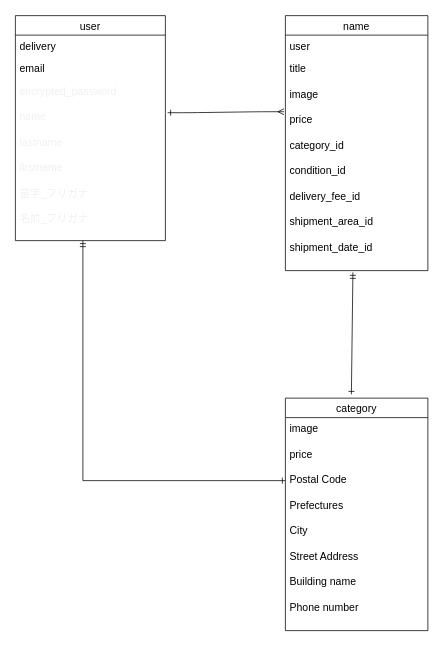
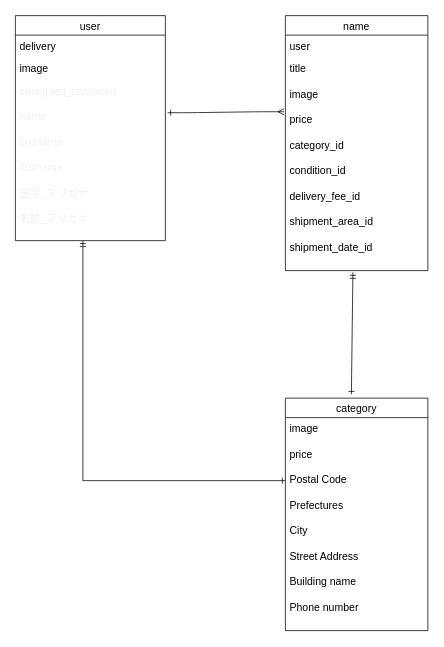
  <mxCell id="0" />
  <mxCell id="1" parent="0" />
  <mxCell id="2" value="category" style="swimlane;fontStyle=0;childLayout=stackLayout;horizontal=1;startSize=26;horizontalStack=0;resizeParent=1;resizeParentMax=0;resizeLast=0;collapsible=1;marginBottom=0;align=center;fontSize=14;" parent="1" vertex="1"><mxGeometry x="380" y="530" width="190" height="310" as="geometry" /></mxCell>
  <mxCell id="3" value="image&#10;&#10;price&#10;&#10;Postal Code &#10;&#10;Prefectures&#10;&#10;City &#10;&#10;Street Address &#10;&#10;Building name &#10;&#10;Phone number" style="text;strokeColor=none;fillColor=none;spacingLeft=4;spacingRight=4;overflow=hidden;rotatable=0;points=[[0,0.5],[1,0.5]];portConstraint=eastwest;fontSize=14;" parent="2" vertex="1"><mxGeometry y="26" width="190" height="284" as="geometry" /></mxCell>
  <mxCell id="4" value="name" style="swimlane;fontStyle=0;childLayout=stackLayout;horizontal=1;startSize=26;horizontalStack=0;resizeParent=1;resizeParentMax=0;resizeLast=0;collapsible=1;marginBottom=0;align=center;fontSize=14;" parent="1" vertex="1"><mxGeometry x="380" y="20" width="190" height="340" as="geometry" /></mxCell>
  <mxCell id="5" value="user" style="text;strokeColor=none;fillColor=none;spacingLeft=4;spacingRight=4;overflow=hidden;rotatable=0;points=[[0,0.5],[1,0.5]];portConstraint=eastwest;fontSize=14;" parent="4" vertex="1"><mxGeometry y="26" width="190" height="30" as="geometry" /></mxCell>
  <mxCell id="6" value="title&#10;&#10;image&#10;&#10;price&#10;&#10;category_id&#10;&#10;condition_id&#10;&#10;delivery_fee_id&#10;&#10;shipment_area_id&#10;&#10;shipment_date_id" style="text;strokeColor=none;fillColor=none;spacingLeft=4;spacingRight=4;overflow=hidden;rotatable=0;points=[[0,0.5],[1,0.5]];portConstraint=eastwest;fontSize=14;" parent="4" vertex="1"><mxGeometry y="56" width="190" height="284" as="geometry" /></mxCell>
  <mxCell id="7" value="user" style="swimlane;fontStyle=0;childLayout=stackLayout;horizontal=1;startSize=26;horizontalStack=0;resizeParent=1;resizeParentMax=0;resizeLast=0;collapsible=1;marginBottom=0;align=center;fontSize=14;" parent="1" vertex="1"><mxGeometry x="20" y="20" width="200" height="300" as="geometry"><mxRectangle x="160" y="80" width="60" height="26" as="alternateBounds" /></mxGeometry></mxCell>
  <mxCell id="8" value="delivery&#10;" style="text;strokeColor=none;fillColor=none;spacingLeft=4;spacingRight=4;overflow=hidden;rotatable=0;points=[[0,0.5],[1,0.5]];portConstraint=eastwest;fontSize=14;" parent="7" vertex="1"><mxGeometry y="26" width="200" height="30" as="geometry" /></mxCell>
- <mxCell id="9" value="email" style="text;strokeColor=none;fillColor=none;spacingLeft=4;spacingRight=4;overflow=hidden;rotatable=0;points=[[0,0.5],[1,0.5]];portConstraint=eastwest;fontSize=14;" parent="7" vertex="1"><mxGeometry y="56" width="200" height="30" as="geometry" /></mxCell>
+ <mxCell id="9" value="image" style="text;strokeColor=none;fillColor=none;spacingLeft=4;spacingRight=4;overflow=hidden;rotatable=0;points=[[0,0.5],[1,0.5]];portConstraint=eastwest;fontSize=14;" parent="7" vertex="1"><mxGeometry y="56" width="200" height="30" as="geometry" /></mxCell>
  <mxCell id="10" value="encrypted_password&#10;&#10;name&#10;&#10;lastname&#10;&#10;firstname&#10;&#10;苗字_フリガナ&#10;&#10;名前_フリガナ" style="text;strokeColor=none;fillColor=none;spacingLeft=4;spacingRight=4;overflow=hidden;rotatable=0;points=[[0,0.5],[1,0.5]];portConstraint=eastwest;fontSize=14;fontColor=#F0F0F0;" parent="7" vertex="1"><mxGeometry y="86" width="200" height="214" as="geometry" /></mxCell>
  <mxCell id="11" value="" style="edgeStyle=entityRelationEdgeStyle;fontSize=12;html=1;endArrow=ERmany;endFill=0;entryX=-0.01;entryY=0.254;entryDx=0;entryDy=0;entryPerimeter=0;startArrow=ERone;startFill=0;exitX=1.015;exitY=0.203;exitDx=0;exitDy=0;exitPerimeter=0;" parent="1" source="10" target="6" edge="1"><mxGeometry width="100" height="100" relative="1" as="geometry"><mxPoint x="220" y="180" as="sourcePoint" /><mxPoint x="370" y="181" as="targetPoint" /></mxGeometry></mxCell>
  <mxCell id="12" value="" style="endArrow=ERone;html=1;rounded=0;fontSize=14;exitX=0.474;exitY=1.008;exitDx=0;exitDy=0;exitPerimeter=0;startArrow=ERmandOne;startFill=0;endFill=0;" parent="1" source="6" edge="1"><mxGeometry relative="1" as="geometry"><mxPoint x="310" y="459" as="sourcePoint" /><mxPoint x="468" y="525" as="targetPoint" /></mxGeometry></mxCell>
  <mxCell id="13" value="" style="endArrow=ERone;html=1;startArrow=ERmandOne;startFill=0;endFill=0;rounded=0;" edge="1" parent="1"><mxGeometry relative="1" as="geometry"><mxPoint x="110" y="320" as="sourcePoint" /><mxPoint x="380" y="640" as="targetPoint" /><Array as="points"><mxPoint x="110" y="640" /></Array></mxGeometry></mxCell>
